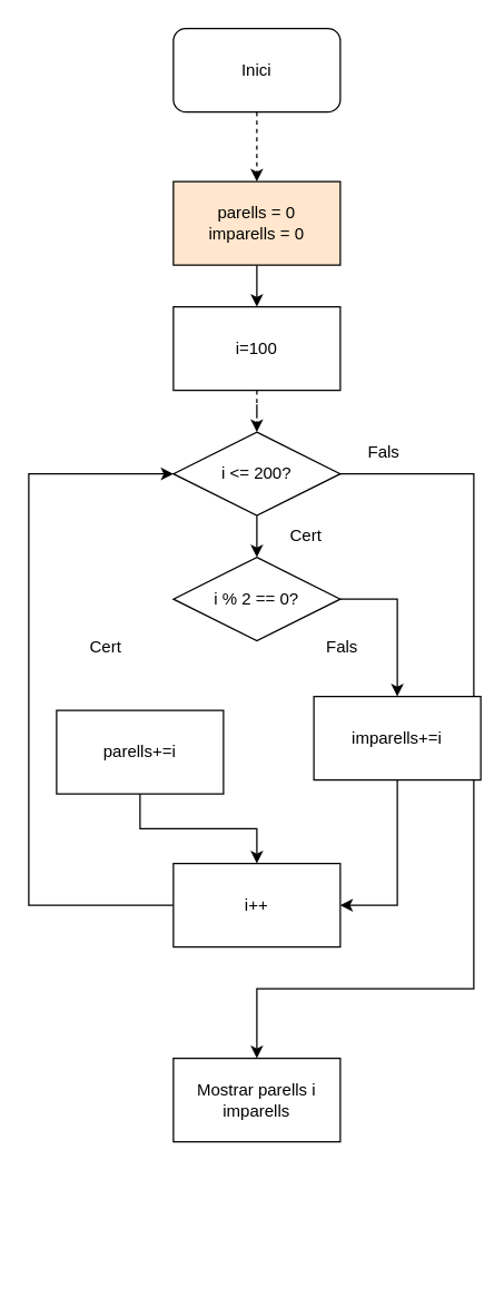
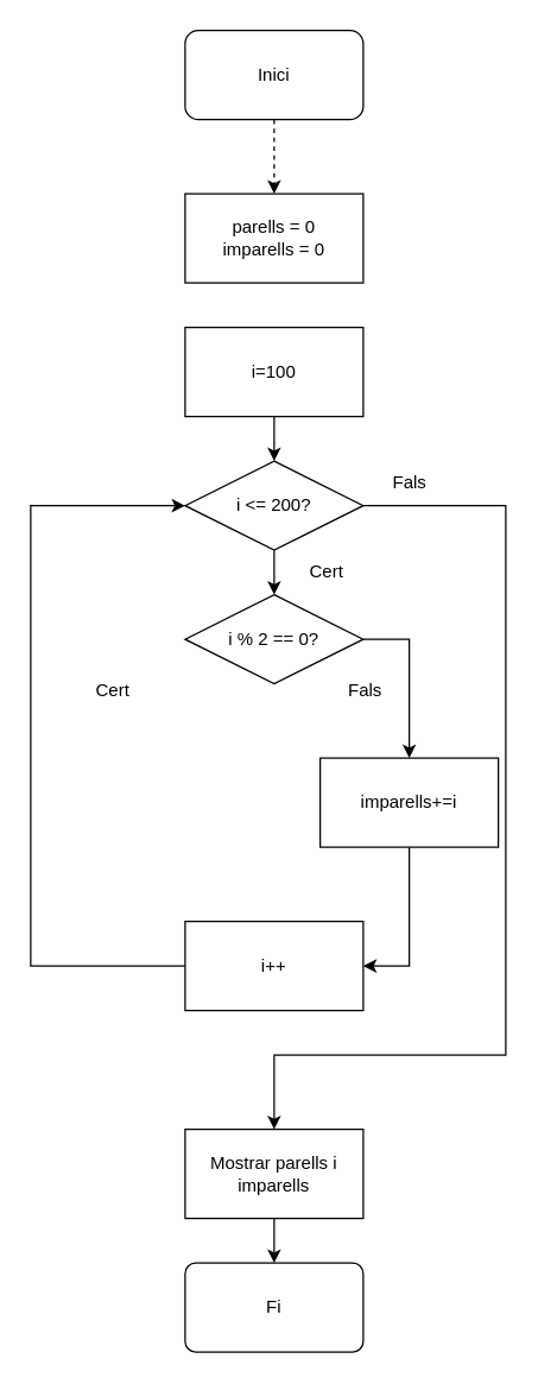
  <mxCell id="0" />
  <mxCell id="1" parent="0" />
  <mxCell id="2" style="edgeStyle=orthogonalEdgeStyle;rounded=0;orthogonalLoop=1;jettySize=auto;html=1;entryX=0.5;entryY=0;entryDx=0;entryDy=0;dashed=1;" parent="1" source="3" target="21" edge="1"><mxGeometry relative="1" as="geometry"><mxPoint x="184" y="110" as="targetPoint" /></mxGeometry></mxCell>
  <mxCell id="3" value="&lt;div&gt;Inici&lt;/div&gt;" style="rounded=1;whiteSpace=wrap;html=1;" parent="1" vertex="1"><mxGeometry x="124" width="120" height="60" as="geometry" y="20" /></mxCell>
- <mxCell id="5" style="edgeStyle=orthogonalEdgeStyle;rounded=0;orthogonalLoop=1;jettySize=auto;html=1;entryX=0.5;entryY=0;entryDx=0;entryDy=0;dashed=1;" edge="1" parent="1" source="6" target="11"><mxGeometry relative="1" as="geometry"><mxPoint x="184" y="310" as="targetPoint" /></mxGeometry></mxCell>
+ <mxCell id="4" value="Fi" style="whiteSpace=wrap;html=1;rounded=1;arcSize=12;" vertex="1" parent="1"><mxGeometry x="124" y="850" width="120" height="60" as="geometry" /></mxCell>
+ <mxCell id="5" style="edgeStyle=orthogonalEdgeStyle;rounded=0;orthogonalLoop=1;jettySize=auto;html=1;entryX=0.5;entryY=0;entryDx=0;entryDy=0;" edge="1" parent="1" source="6" target="11"><mxGeometry relative="1" as="geometry"><mxPoint x="184" y="310" as="targetPoint" /></mxGeometry></mxCell>
  <mxCell id="6" value="i=100" style="rounded=0;whiteSpace=wrap;html=1;" vertex="1" parent="1"><mxGeometry x="124" y="220" width="120" height="60" as="geometry" /></mxCell>
  <mxCell id="7" value="Cert" style="text;html=1;align=center;verticalAlign=middle;resizable=0;points=[];autosize=1;strokeColor=none;fillColor=none;" vertex="1" parent="1"><mxGeometry x="194" y="370" width="50" height="30" as="geometry" /></mxCell>
  <mxCell id="8" value="Fals" style="text;html=1;align=center;verticalAlign=middle;resizable=0;points=[];autosize=1;strokeColor=none;fillColor=none;" vertex="1" parent="1"><mxGeometry x="220" y="450" width="50" height="30" as="geometry" /></mxCell>
  <mxCell id="9" style="edgeStyle=orthogonalEdgeStyle;rounded=0;orthogonalLoop=1;jettySize=auto;html=1;exitX=1;exitY=0.5;exitDx=0;exitDy=0;entryX=0.5;entryY=0;entryDx=0;entryDy=0;" edge="1" parent="1" source="11" target="25"><mxGeometry relative="1" as="geometry"><Array as="points"><mxPoint x="340" y="340" /><mxPoint x="340" y="710" /><mxPoint x="184" y="710" /></Array></mxGeometry></mxCell>
  <mxCell id="10" style="edgeStyle=orthogonalEdgeStyle;rounded=0;orthogonalLoop=1;jettySize=auto;html=1;entryX=0.5;entryY=0;entryDx=0;entryDy=0;" edge="1" parent="1" source="11" target="17"><mxGeometry relative="1" as="geometry" /></mxCell>
  <mxCell id="11" value="i &amp;lt;= 200?" style="rhombus;whiteSpace=wrap;html=1;" vertex="1" parent="1"><mxGeometry x="124" y="310" width="120" height="60" as="geometry" /></mxCell>
  <mxCell id="12" style="edgeStyle=orthogonalEdgeStyle;rounded=0;orthogonalLoop=1;jettySize=auto;html=1;exitX=0;exitY=0.5;exitDx=0;exitDy=0;entryX=0;entryY=0.5;entryDx=0;entryDy=0;" edge="1" parent="1" source="13" target="11"><mxGeometry relative="1" as="geometry"><Array as="points"><mxPoint x="20" y="650" /><mxPoint x="20" y="340" /></Array></mxGeometry></mxCell>
  <mxCell id="13" value="i++" style="rounded=0;whiteSpace=wrap;html=1;" vertex="1" parent="1"><mxGeometry x="124" y="620" width="120" height="60" as="geometry" /></mxCell>
- <mxCell id="14" style="edgeStyle=orthogonalEdgeStyle;rounded=0;orthogonalLoop=1;jettySize=auto;html=1;exitX=0.5;exitY=1;exitDx=0;exitDy=0;entryX=0.5;entryY=0;entryDx=0;entryDy=0;" edge="1" parent="1" source="15" target="13"><mxGeometry relative="1" as="geometry" /></mxCell>
- <mxCell id="15" value="parells+=i" style="rounded=0;whiteSpace=wrap;html=1;" vertex="1" parent="1"><mxGeometry x="40" y="510" width="120" height="60" as="geometry" /></mxCell>
  <mxCell id="16" style="edgeStyle=orthogonalEdgeStyle;rounded=0;orthogonalLoop=1;jettySize=auto;html=1;exitX=1;exitY=0.5;exitDx=0;exitDy=0;entryX=0.5;entryY=0;entryDx=0;entryDy=0;" edge="1" parent="1" source="17" target="23"><mxGeometry relative="1" as="geometry" /></mxCell>
  <mxCell id="17" value="i % 2 == 0?" style="rhombus;whiteSpace=wrap;html=1;" vertex="1" parent="1"><mxGeometry x="124" y="400" width="120" height="60" as="geometry" /></mxCell>
  <mxCell id="18" value="Cert" style="text;html=1;align=center;verticalAlign=middle;resizable=0;points=[];autosize=1;strokeColor=none;fillColor=none;" vertex="1" parent="1"><mxGeometry x="50" y="450" width="50" height="30" as="geometry" /></mxCell>
  <mxCell id="19" value="Fals" style="text;html=1;align=center;verticalAlign=middle;resizable=0;points=[];autosize=1;strokeColor=none;fillColor=none;" vertex="1" parent="1"><mxGeometry x="250" y="310" width="50" height="30" as="geometry" /></mxCell>
- <mxCell id="20" style="edgeStyle=orthogonalEdgeStyle;rounded=0;orthogonalLoop=1;jettySize=auto;html=1;exitX=0.5;exitY=1;exitDx=0;exitDy=0;entryX=0.5;entryY=0;entryDx=0;entryDy=0;" edge="1" parent="1" source="21" target="6"><mxGeometry relative="1" as="geometry" /></mxCell>
- <mxCell id="21" value="parells = 0&lt;br&gt;imparells = 0" style="rounded=0;whiteSpace=wrap;html=1;fillColor=#ffe6cc;" vertex="1" parent="1"><mxGeometry x="124" y="130" width="120" height="60" as="geometry" /></mxCell>
+ <mxCell id="21" value="parells = 0&lt;br&gt;imparells = 0" style="rounded=0;whiteSpace=wrap;html=1;" vertex="1" parent="1"><mxGeometry x="124" y="130" width="120" height="60" as="geometry" /></mxCell>
  <mxCell id="22" style="edgeStyle=orthogonalEdgeStyle;rounded=0;orthogonalLoop=1;jettySize=auto;html=1;exitX=0.5;exitY=1;exitDx=0;exitDy=0;entryX=1;entryY=0.5;entryDx=0;entryDy=0;" edge="1" parent="1" source="23" target="13"><mxGeometry relative="1" as="geometry" /></mxCell>
- <mxCell id="23" value="imparells+=i" style="rounded=0;whiteSpace=wrap;html=1;" vertex="1" parent="1"><mxGeometry x="225" y="500" width="120" height="60" as="geometry" /></mxCell>
+ <mxCell id="23" value="imparells+=i" style="rounded=0;whiteSpace=wrap;html=1;" vertex="1" parent="1"><mxGeometry x="215" y="510" width="120" height="60" as="geometry" /></mxCell>
+ <mxCell id="24" value="" style="edgeStyle=orthogonalEdgeStyle;rounded=0;orthogonalLoop=1;jettySize=auto;html=1;" edge="1" parent="1" source="25" target="4"><mxGeometry relative="1" as="geometry" /></mxCell>
  <mxCell id="25" value="Mostrar parells i imparells" style="rounded=0;whiteSpace=wrap;html=1;" vertex="1" parent="1"><mxGeometry x="124" y="760" width="120" height="60" as="geometry" /></mxCell>
